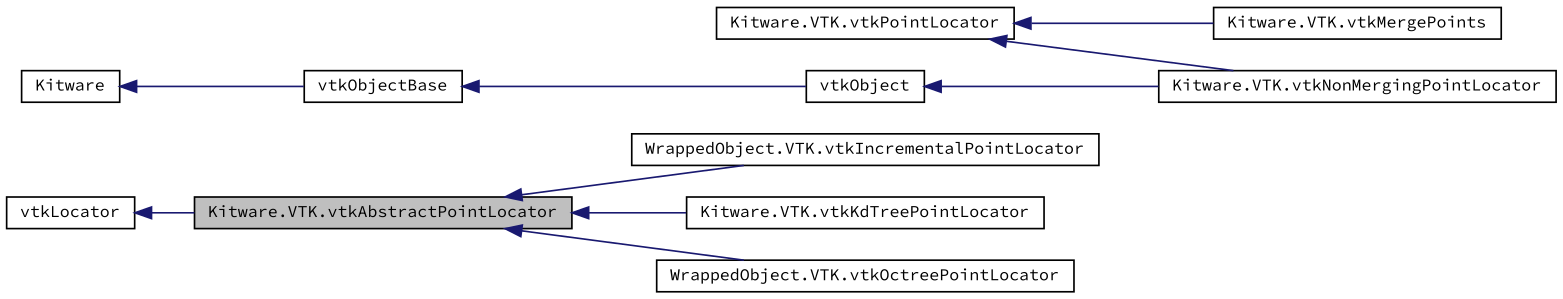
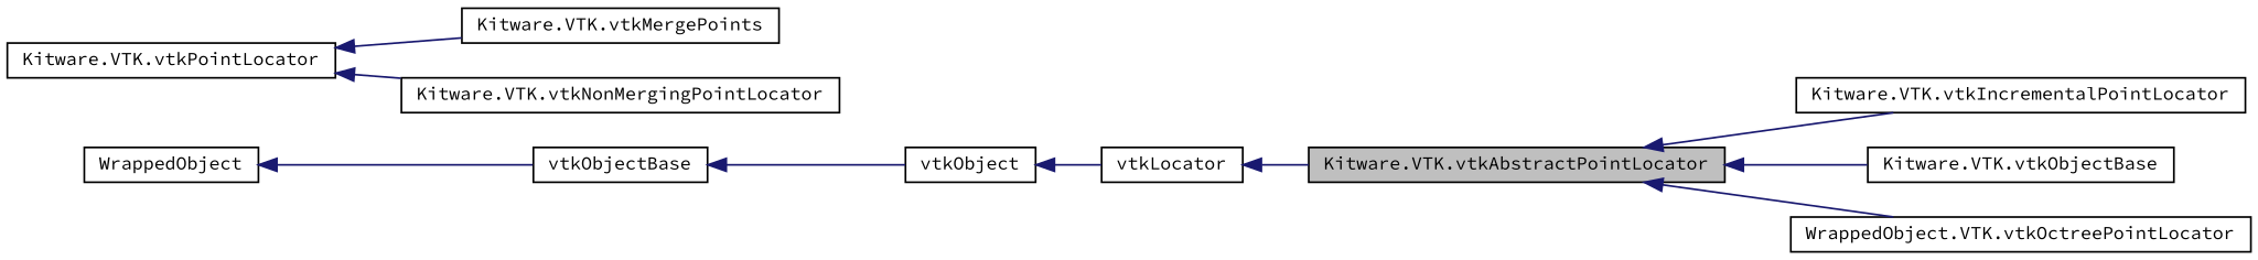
  digraph {
    fontname="Source Code Pro"
    rankdir=LR
    node [color=black fontname="Source Code Pro" fontsize=10 shape=record]
    edge [color=midnightblue dir=back fontname="Source Code Pro" fontsize=10 labelfontname=FreeSans labelfontsize=10 style=solid]
    n1 [fillcolor=grey75 fontcolor=black height=0.2 label="Kitware.VTK.vtkAbstractPointLocator" style=filled width=0.4]
-   n2 [height=0.2 label="WrappedObject.VTK.vtkIncrementalPointLocator" width=0.4]
-   n3 [height=0.2 label="Kitware.VTK.vtkKdTreePointLocator" width=0.4]
+   n2 [height=0.2 label="Kitware.VTK.vtkIncrementalPointLocator" width=0.4]
+   n3 [height=0.2 label="Kitware.VTK.vtkObjectBase" width=0.4]
    n4 [height=0.2 label="WrappedObject.VTK.vtkOctreePointLocator" width=0.4]
    n5 [height=0.2 label=vtkLocator width=0.4]
    n6 [height=0.2 label=vtkObject width=0.4]
    n7 [height=0.2 label=vtkObjectBase width=0.4]
-   n8 [height=0.2 label=Kitware width=0.4]
+   n8 [height=0.2 label=WrappedObject width=0.4]
    n9 [height=0.2 label="Kitware.VTK.vtkPointLocator" width=0.4]
    n10 [height=0.2 label="Kitware.VTK.vtkMergePoints" width=0.4]
    n11 [height=0.2 label="Kitware.VTK.vtkNonMergingPointLocator" width=0.4]
    n1 -> n2
    n1 -> n3
    n1 -> n4
    n5 -> n1
-   n6 -> n11
+   n6 -> n5
    n7 -> n6
    n8 -> n7
    n9 -> n10
    n9 -> n11
  }
